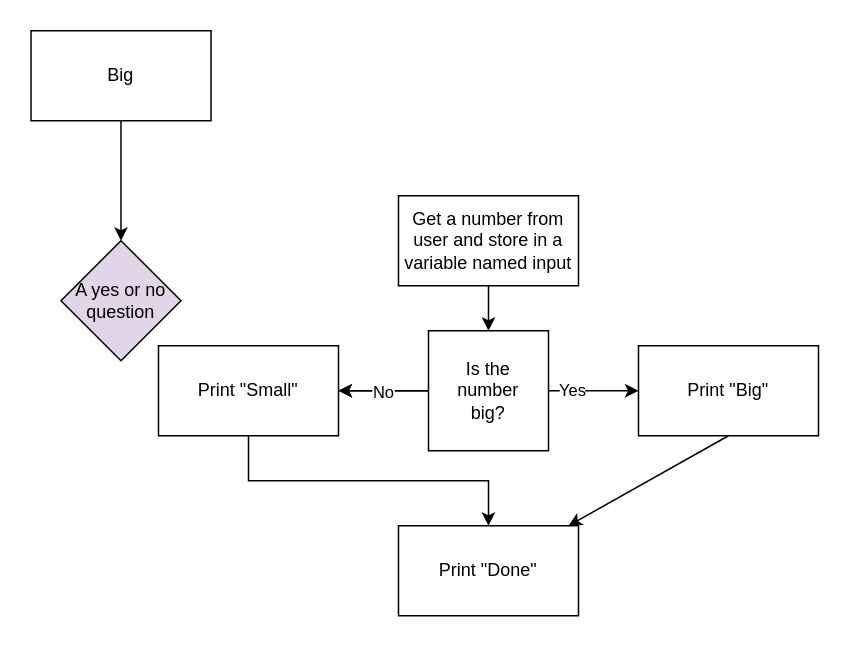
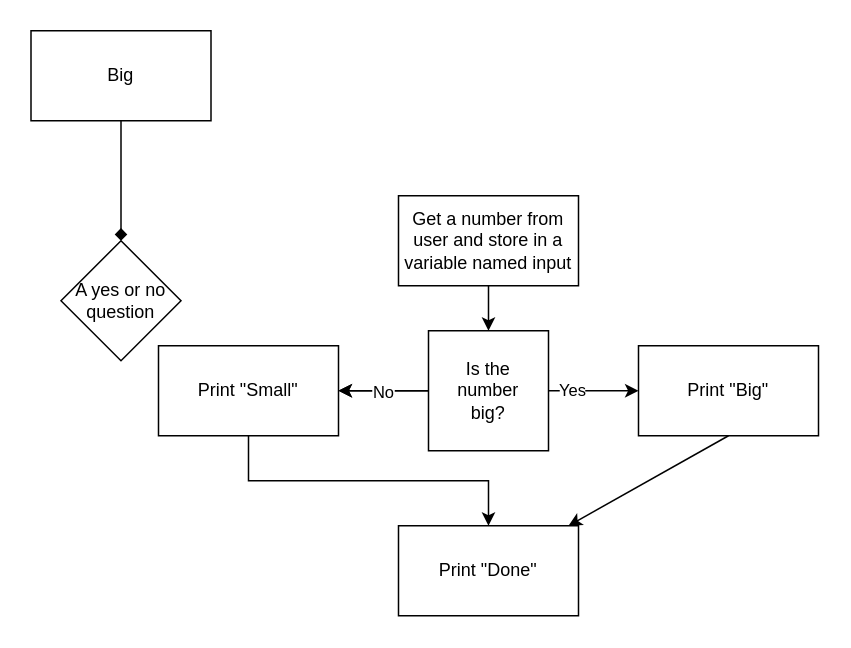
  <mxCell id="0" />
  <mxCell id="1" parent="0" />
  <mxCell id="2" value="Big" style="rounded=0;whiteSpace=wrap;html=1;" vertex="1" parent="1"><mxGeometry x="20" y="20" width="120" height="60" as="geometry" /></mxCell>
- <mxCell id="3" value="A yes or no question" style="rhombus;whiteSpace=wrap;html=1;fillColor=#e1d5e7;" vertex="1" parent="1"><mxGeometry x="40" y="160" width="80" height="80" as="geometry" /></mxCell>
- <mxCell id="4" value="" style="endArrow=classic;html=1;rounded=0;exitX=0.5;exitY=1;exitDx=0;exitDy=0;entryX=0.5;entryY=0;entryDx=0;entryDy=0;" edge="1" parent="1" source="2" target="3"><mxGeometry width="50" height="50" relative="1" as="geometry"><mxPoint x="260" y="190" as="sourcePoint" /><mxPoint x="310" y="140" as="targetPoint" /></mxGeometry></mxCell>
+ <mxCell id="3" value="A yes or no question" style="rhombus;whiteSpace=wrap;html=1;" vertex="1" parent="1"><mxGeometry x="40" y="160" width="80" height="80" as="geometry" /></mxCell>
+ <mxCell id="4" value="" style="endArrow=diamond;html=1;rounded=0;exitX=0.5;exitY=1;exitDx=0;exitDy=0;entryX=0.5;entryY=0;entryDx=0;entryDy=0;" edge="1" parent="1" source="2" target="3"><mxGeometry width="50" height="50" relative="1" as="geometry"><mxPoint x="260" y="190" as="sourcePoint" /><mxPoint x="310" y="140" as="targetPoint" /></mxGeometry></mxCell>
  <mxCell id="5" value="" style="edgeStyle=orthogonalEdgeStyle;rounded=0;orthogonalLoop=1;jettySize=auto;html=1;" edge="1" parent="1" source="6" target="12"><mxGeometry relative="1" as="geometry" /></mxCell>
  <mxCell id="6" value="Get a number from user and store in a variable named input" style="rounded=0;whiteSpace=wrap;html=1;" vertex="1" parent="1"><mxGeometry x="265" y="130" width="120" height="60" as="geometry" /></mxCell>
  <mxCell id="7" value="" style="edgeStyle=orthogonalEdgeStyle;rounded=0;orthogonalLoop=1;jettySize=auto;html=1;" edge="1" parent="1" source="12" target="13"><mxGeometry relative="1" as="geometry" /></mxCell>
  <mxCell id="8" value="Yes" style="edgeLabel;html=1;align=center;verticalAlign=middle;resizable=0;points=[];" vertex="1" connectable="0" parent="7"><mxGeometry x="-0.491" y="1" relative="1" as="geometry"><mxPoint as="offset" /></mxGeometry></mxCell>
  <mxCell id="9" value="" style="edgeStyle=orthogonalEdgeStyle;rounded=0;orthogonalLoop=1;jettySize=auto;html=1;" edge="1" parent="1" source="12" target="15"><mxGeometry relative="1" as="geometry" /></mxCell>
  <mxCell id="10" value="" style="edgeStyle=orthogonalEdgeStyle;rounded=0;orthogonalLoop=1;jettySize=auto;html=1;" edge="1" parent="1" source="12" target="15"><mxGeometry relative="1" as="geometry" /></mxCell>
  <mxCell id="11" value="No" style="edgeLabel;html=1;align=center;verticalAlign=middle;resizable=0;points=[];" vertex="1" connectable="0" parent="10"><mxGeometry x="0.032" relative="1" as="geometry"><mxPoint as="offset" /></mxGeometry></mxCell>
  <mxCell id="12" value="Is the&lt;br&gt;number&lt;br&gt;big?" style="whiteSpace=wrap;html=1;rounded=0;" vertex="1" parent="1"><mxGeometry x="285" y="220" width="80" height="80" as="geometry" /></mxCell>
  <mxCell id="13" value="Print &quot;Big&quot;" style="whiteSpace=wrap;html=1;rounded=0;" vertex="1" parent="1"><mxGeometry x="425" y="230" width="120" height="60" as="geometry" /></mxCell>
  <mxCell id="14" style="edgeStyle=orthogonalEdgeStyle;rounded=0;orthogonalLoop=1;jettySize=auto;html=1;entryX=0.5;entryY=0;entryDx=0;entryDy=0;" edge="1" parent="1" source="15" target="16"><mxGeometry relative="1" as="geometry"><Array as="points"><mxPoint x="165" y="320" /><mxPoint x="325" y="320" /></Array></mxGeometry></mxCell>
  <mxCell id="15" value="Print &quot;Small&quot;" style="rounded=0;whiteSpace=wrap;html=1;" vertex="1" parent="1"><mxGeometry x="105" y="230" width="120" height="60" as="geometry" /></mxCell>
  <mxCell id="16" value="Print &quot;Done&quot;" style="rounded=0;whiteSpace=wrap;html=1;" vertex="1" parent="1"><mxGeometry x="265" y="350" width="120" height="60" as="geometry" /></mxCell>
  <mxCell id="17" value="" style="endArrow=classic;html=1;rounded=0;exitX=0.5;exitY=1;exitDx=0;exitDy=0;" edge="1" parent="1" source="13" target="16"><mxGeometry width="50" height="50" relative="1" as="geometry"><mxPoint x="380" y="300" as="sourcePoint" /><mxPoint x="430" y="250" as="targetPoint" /></mxGeometry></mxCell>
